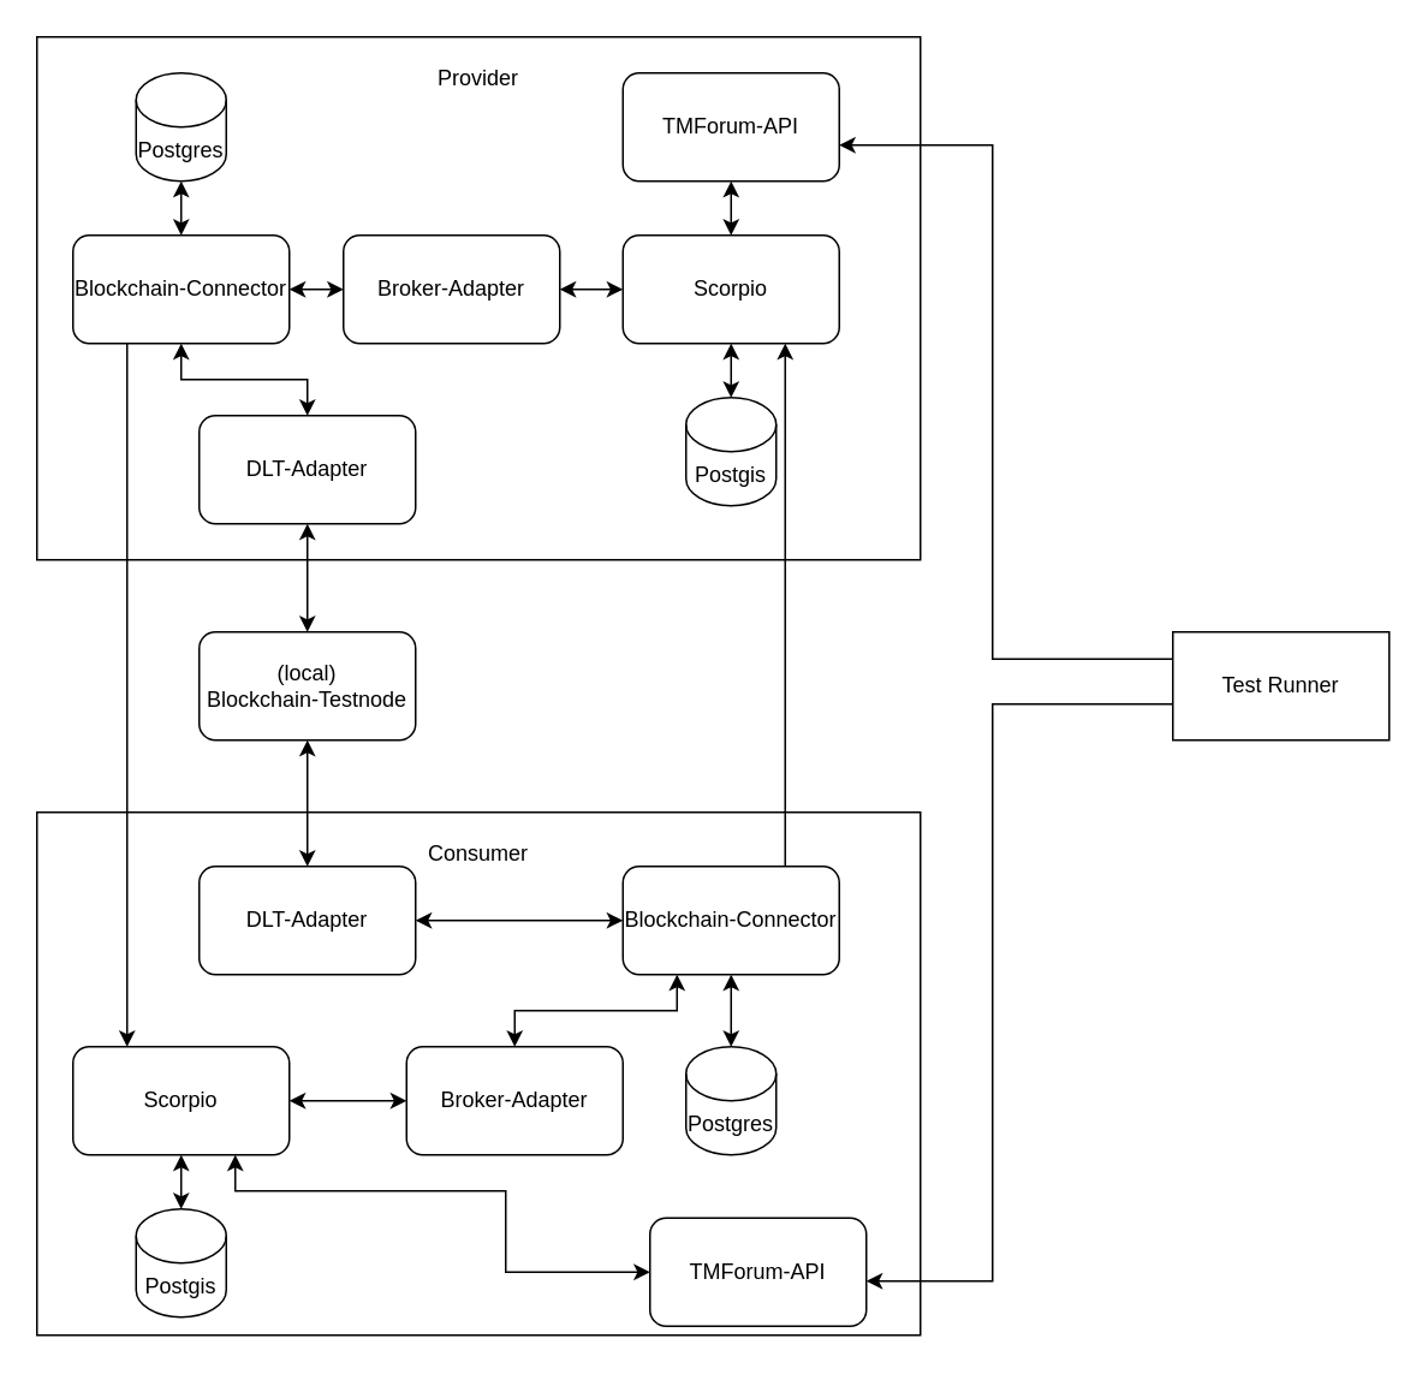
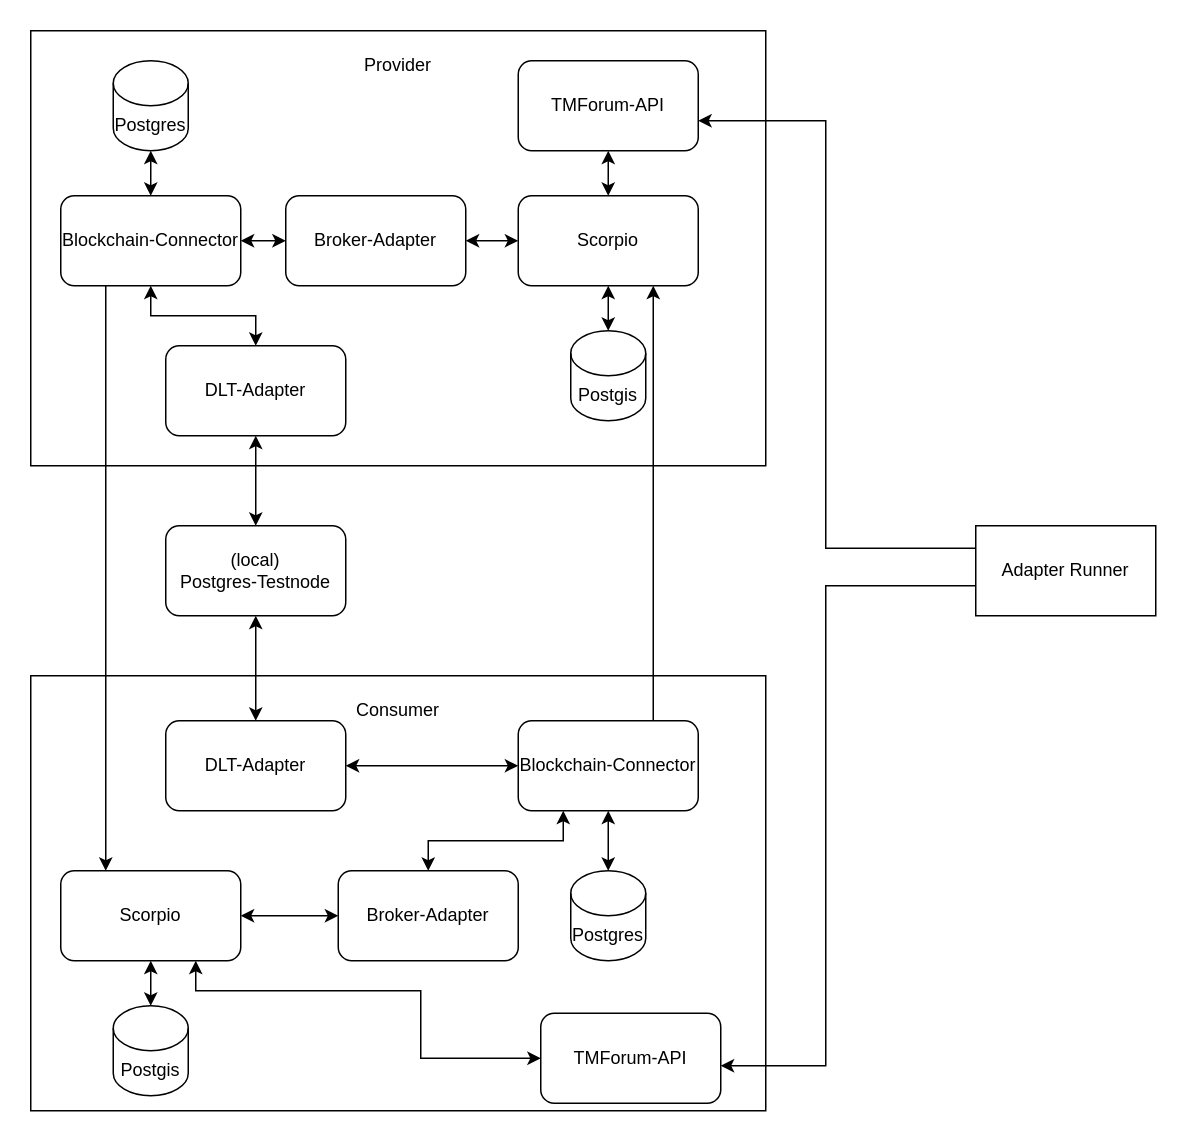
  <mxCell id="0" />
  <mxCell id="1" parent="0" />
- <mxCell id="2" value="&lt;div&gt;(local)&lt;br&gt;&lt;/div&gt;&lt;div&gt;Blockchain-Testnode&lt;/div&gt;" style="rounded=1;whiteSpace=wrap;html=1;" vertex="1" parent="1"><mxGeometry x="110" y="350" width="120" height="60" as="geometry" /></mxCell>
+ <mxCell id="2" value="&lt;div&gt;(local)&lt;br&gt;&lt;/div&gt;&lt;div&gt;Postgres-Testnode&lt;/div&gt;" style="rounded=1;whiteSpace=wrap;html=1;" vertex="1" parent="1"><mxGeometry x="110" y="350" width="120" height="60" as="geometry" /></mxCell>
  <mxCell id="3" value="&lt;div&gt;Provider&lt;/div&gt;&lt;div&gt;&lt;br&gt;&lt;/div&gt;&lt;div&gt;&lt;br&gt;&lt;/div&gt;&lt;div&gt;&lt;br&gt;&lt;/div&gt;&lt;div&gt;&lt;br&gt;&lt;/div&gt;&lt;div&gt;&lt;br&gt;&lt;/div&gt;&lt;div&gt;&lt;br&gt;&lt;/div&gt;&lt;div&gt;&lt;br&gt;&lt;/div&gt;&lt;div&gt;&lt;br&gt;&lt;/div&gt;&lt;div&gt;&lt;br&gt;&lt;/div&gt;&lt;div&gt;&lt;br&gt;&lt;/div&gt;&lt;div&gt;&lt;br&gt;&lt;/div&gt;&lt;div&gt;&lt;br&gt;&lt;/div&gt;&lt;div&gt;&lt;br&gt;&lt;/div&gt;&lt;div&gt;&lt;br&gt;&lt;/div&gt;&lt;div&gt;&lt;br&gt;&lt;/div&gt;&lt;div&gt;&lt;br&gt;&lt;/div&gt;&lt;div&gt;&lt;br&gt;&lt;/div&gt;" style="rounded=0;whiteSpace=wrap;html=1;" vertex="1" parent="1"><mxGeometry x="20" y="20" width="490" height="290" as="geometry" /></mxCell>
  <mxCell id="4" value="TMForum-API" style="rounded=1;whiteSpace=wrap;html=1;" vertex="1" parent="1"><mxGeometry x="345" y="40" width="120" height="60" as="geometry" /></mxCell>
  <mxCell id="5" value="Scorpio" style="rounded=1;whiteSpace=wrap;html=1;" vertex="1" parent="1"><mxGeometry x="345" y="130" width="120" height="60" as="geometry" /></mxCell>
  <mxCell id="6" value="Postgis" style="shape=cylinder3;whiteSpace=wrap;html=1;boundedLbl=1;backgroundOutline=1;size=15;" vertex="1" parent="1"><mxGeometry x="380" y="220" width="50" height="60" as="geometry" /></mxCell>
  <mxCell id="7" value="Broker-Adapter" style="rounded=1;whiteSpace=wrap;html=1;" vertex="1" parent="1"><mxGeometry x="190" y="130" width="120" height="60" as="geometry" /></mxCell>
  <mxCell id="8" value="Blockchain-Connector" style="rounded=1;whiteSpace=wrap;html=1;" vertex="1" parent="1"><mxGeometry y="130" width="120" height="60" as="geometry" x="40" /></mxCell>
  <mxCell id="9" value="DLT-Adapter" style="rounded=1;whiteSpace=wrap;html=1;" vertex="1" parent="1"><mxGeometry x="110" y="230" width="120" height="60" as="geometry" /></mxCell>
  <mxCell id="10" value="Postgres" style="shape=cylinder3;whiteSpace=wrap;html=1;boundedLbl=1;backgroundOutline=1;size=15;" vertex="1" parent="1"><mxGeometry x="75" y="40" width="50" height="60" as="geometry" /></mxCell>
  <mxCell id="11" value="" style="endArrow=classic;startArrow=classic;html=1;rounded=0;entryX=0.5;entryY=1;entryDx=0;entryDy=0;exitX=0.5;exitY=0;exitDx=0;exitDy=0;" edge="1" parent="1" source="5" target="4"><mxGeometry width="50" height="50" relative="1" as="geometry"><mxPoint x="610" y="230" as="sourcePoint" /><mxPoint x="660" y="180" as="targetPoint" /></mxGeometry></mxCell>
  <mxCell id="12" value="" style="endArrow=classic;startArrow=classic;html=1;rounded=0;entryX=0.5;entryY=1;entryDx=0;entryDy=0;exitX=0.5;exitY=0;exitDx=0;exitDy=0;exitPerimeter=0;" edge="1" parent="1" source="6" target="5"><mxGeometry width="50" height="50" relative="1" as="geometry"><mxPoint x="405" y="210" as="sourcePoint" /><mxPoint x="460" y="380" as="targetPoint" /></mxGeometry></mxCell>
  <mxCell id="13" value="" style="endArrow=classic;startArrow=classic;html=1;rounded=0;entryX=0;entryY=0.5;entryDx=0;entryDy=0;" edge="1" parent="1" source="7" target="5"><mxGeometry width="50" height="50" relative="1" as="geometry"><mxPoint x="110" y="450" as="sourcePoint" /><mxPoint x="160" y="400" as="targetPoint" /></mxGeometry></mxCell>
  <mxCell id="14" value="" style="endArrow=classic;startArrow=classic;html=1;rounded=0;entryX=0;entryY=0.5;entryDx=0;entryDy=0;exitX=1;exitY=0.5;exitDx=0;exitDy=0;" edge="1" parent="1" source="8" target="7"><mxGeometry width="50" height="50" relative="1" as="geometry"><mxPoint x="0" y="440" as="sourcePoint" /><mxPoint x="50" y="390" as="targetPoint" /></mxGeometry></mxCell>
  <mxCell id="15" value="" style="endArrow=classic;startArrow=classic;html=1;rounded=0;entryX=0.5;entryY=1;entryDx=0;entryDy=0;entryPerimeter=0;" edge="1" parent="1" source="8" target="10"><mxGeometry width="50" height="50" relative="1" as="geometry"><mxPoint x="-120" y="200" as="sourcePoint" /><mxPoint x="-70" y="150" as="targetPoint" /></mxGeometry></mxCell>
  <mxCell id="16" value="" style="endArrow=classic;startArrow=classic;html=1;rounded=0;entryX=0.5;entryY=1;entryDx=0;entryDy=0;exitX=0.5;exitY=0;exitDx=0;exitDy=0;" edge="1" parent="1" source="9" target="8"><mxGeometry width="50" height="50" relative="1" as="geometry"><mxPoint x="-70" y="240" as="sourcePoint" /><mxPoint x="-20" y="190" as="targetPoint" /><Array as="points"><mxPoint x="170" y="210" /><mxPoint x="100" y="210" /></Array></mxGeometry></mxCell>
  <mxCell id="17" value="" style="endArrow=classic;startArrow=classic;html=1;rounded=0;entryX=0.5;entryY=1;entryDx=0;entryDy=0;exitX=0.5;exitY=0;exitDx=0;exitDy=0;" edge="1" parent="1" source="2" target="9"><mxGeometry width="50" height="50" relative="1" as="geometry"><mxPoint x="10" y="450" as="sourcePoint" /><mxPoint x="60" y="400" as="targetPoint" /></mxGeometry></mxCell>
  <mxCell id="18" value="&lt;div&gt;Consumer&lt;/div&gt;&lt;div&gt;&lt;br&gt;&lt;/div&gt;&lt;div&gt;&lt;br&gt;&lt;/div&gt;&lt;div&gt;&lt;br&gt;&lt;/div&gt;&lt;div&gt;&lt;br&gt;&lt;/div&gt;&lt;div&gt;&lt;br&gt;&lt;/div&gt;&lt;div&gt;&lt;br&gt;&lt;/div&gt;&lt;div&gt;&lt;br&gt;&lt;/div&gt;&lt;div&gt;&lt;br&gt;&lt;/div&gt;&lt;div&gt;&lt;br&gt;&lt;/div&gt;&lt;div&gt;&lt;br&gt;&lt;/div&gt;&lt;div&gt;&lt;br&gt;&lt;/div&gt;&lt;div&gt;&lt;br&gt;&lt;/div&gt;&lt;div&gt;&lt;br&gt;&lt;/div&gt;&lt;div&gt;&lt;br&gt;&lt;/div&gt;&lt;div&gt;&lt;br&gt;&lt;/div&gt;&lt;div&gt;&lt;br&gt;&lt;/div&gt;&lt;div&gt;&lt;br&gt;&lt;/div&gt;" style="rounded=0;whiteSpace=wrap;html=1;" vertex="1" parent="1"><mxGeometry x="20" y="450" width="490" height="290" as="geometry" /></mxCell>
  <mxCell id="19" value="DLT-Adapter" style="rounded=1;whiteSpace=wrap;html=1;" vertex="1" parent="1"><mxGeometry x="110" y="480" width="120" height="60" as="geometry" /></mxCell>
  <mxCell id="20" style="edgeStyle=orthogonalEdgeStyle;rounded=0;orthogonalLoop=1;jettySize=auto;html=1;exitX=0.5;exitY=1;exitDx=0;exitDy=0;" edge="1" parent="1"><mxGeometry relative="1" as="geometry"><mxPoint x="420" y="710" as="sourcePoint" /><mxPoint x="420" y="710" as="targetPoint" /></mxGeometry></mxCell>
  <mxCell id="21" value="" style="endArrow=classic;startArrow=classic;html=1;rounded=0;entryX=0.5;entryY=1;entryDx=0;entryDy=0;" edge="1" parent="1" source="19" target="2"><mxGeometry width="50" height="50" relative="1" as="geometry"><mxPoint x="-50" y="460" as="sourcePoint" /><mxPoint x="0" y="410" as="targetPoint" /></mxGeometry></mxCell>
  <mxCell id="22" value="Broker-Adapter" style="rounded=1;whiteSpace=wrap;html=1;" vertex="1" parent="1"><mxGeometry x="225" y="580" width="120" height="60" as="geometry" /></mxCell>
  <mxCell id="23" value="Blockchain-Connector" style="rounded=1;whiteSpace=wrap;html=1;" vertex="1" parent="1"><mxGeometry x="345" y="480" width="120" height="60" as="geometry" /></mxCell>
  <mxCell id="24" value="Postgres" style="shape=cylinder3;whiteSpace=wrap;html=1;boundedLbl=1;backgroundOutline=1;size=15;" vertex="1" parent="1"><mxGeometry x="380" y="580" width="50" height="60" as="geometry" /></mxCell>
  <mxCell id="25" value="" style="endArrow=classic;startArrow=classic;html=1;rounded=0;entryX=0.5;entryY=1;entryDx=0;entryDy=0;exitX=0.5;exitY=0;exitDx=0;exitDy=0;exitPerimeter=0;" edge="1" parent="1" source="24" target="23"><mxGeometry width="50" height="50" relative="1" as="geometry"><mxPoint x="580" y="620" as="sourcePoint" /><mxPoint x="630" y="570" as="targetPoint" /></mxGeometry></mxCell>
  <mxCell id="26" value="" style="endArrow=classic;html=1;rounded=0;entryX=0.75;entryY=1;entryDx=0;entryDy=0;exitX=0.75;exitY=0;exitDx=0;exitDy=0;" edge="1" parent="1" source="23" target="5"><mxGeometry width="50" height="50" relative="1" as="geometry"><mxPoint x="540" y="370" as="sourcePoint" /><mxPoint x="590" y="320" as="targetPoint" /></mxGeometry></mxCell>
  <mxCell id="27" value="Scorpio" style="rounded=1;whiteSpace=wrap;html=1;" vertex="1" parent="1"><mxGeometry y="580" width="120" height="60" as="geometry" x="40" /></mxCell>
  <mxCell id="28" value="TMForum-API" style="rounded=1;whiteSpace=wrap;html=1;" vertex="1" parent="1"><mxGeometry x="360" y="675" width="120" height="60" as="geometry" /></mxCell>
  <mxCell id="29" value="Postgis" style="shape=cylinder3;whiteSpace=wrap;html=1;boundedLbl=1;backgroundOutline=1;size=15;" vertex="1" parent="1"><mxGeometry x="75" y="670" width="50" height="60" as="geometry" /></mxCell>
  <mxCell id="30" value="" style="endArrow=classic;startArrow=classic;html=1;rounded=0;entryX=0.75;entryY=1;entryDx=0;entryDy=0;exitX=0;exitY=0.5;exitDx=0;exitDy=0;" edge="1" parent="1" source="28" target="27"><mxGeometry width="50" height="50" relative="1" as="geometry"><mxPoint x="-110" y="630" as="sourcePoint" /><mxPoint x="-60" y="580" as="targetPoint" /><Array as="points"><mxPoint x="280" y="705" /><mxPoint x="280" y="660" /><mxPoint x="130" y="660" /></Array></mxGeometry></mxCell>
  <mxCell id="31" value="" style="endArrow=classic;startArrow=classic;html=1;rounded=0;entryX=0;entryY=0.5;entryDx=0;entryDy=0;exitX=1;exitY=0.5;exitDx=0;exitDy=0;" edge="1" parent="1" source="27" target="22"><mxGeometry width="50" height="50" relative="1" as="geometry"><mxPoint x="-150" y="640" as="sourcePoint" /><mxPoint x="-100" y="590" as="targetPoint" /></mxGeometry></mxCell>
  <mxCell id="32" value="" style="endArrow=classic;startArrow=classic;html=1;rounded=0;entryX=0;entryY=0.5;entryDx=0;entryDy=0;" edge="1" parent="1" source="19" target="23"><mxGeometry width="50" height="50" relative="1" as="geometry"><mxPoint x="250" y="550" as="sourcePoint" /><mxPoint x="300" y="500" as="targetPoint" /></mxGeometry></mxCell>
  <mxCell id="33" value="" style="endArrow=classic;startArrow=classic;html=1;rounded=0;entryX=0.25;entryY=1;entryDx=0;entryDy=0;exitX=0.5;exitY=0;exitDx=0;exitDy=0;" edge="1" parent="1" source="22" target="23"><mxGeometry width="50" height="50" relative="1" as="geometry"><mxPoint x="310" y="710" as="sourcePoint" /><mxPoint x="360" y="660" as="targetPoint" /><Array as="points"><mxPoint x="285" y="560" /><mxPoint x="375" y="560" /></Array></mxGeometry></mxCell>
  <mxCell id="34" value="" style="endArrow=classic;html=1;rounded=0;exitX=0.25;exitY=1;exitDx=0;exitDy=0;entryX=0.25;entryY=0;entryDx=0;entryDy=0;" edge="1" parent="1" source="8" target="27"><mxGeometry width="50" height="50" relative="1" as="geometry"><mxPoint x="-20" y="390" as="sourcePoint" /><mxPoint x="30" y="340" as="targetPoint" /></mxGeometry></mxCell>
- <mxCell id="35" value="Test Runner" style="rounded=0;whiteSpace=wrap;html=1;" vertex="1" parent="1"><mxGeometry x="650" y="350" width="120" height="60" as="geometry" /></mxCell>
+ <mxCell id="35" value="Adapter Runner" style="rounded=0;whiteSpace=wrap;html=1;" vertex="1" parent="1"><mxGeometry x="650" y="350" width="120" height="60" as="geometry" /></mxCell>
  <mxCell id="36" value="" style="endArrow=classic;html=1;rounded=0;exitX=0;exitY=0.25;exitDx=0;exitDy=0;entryX=1;entryY=0.5;entryDx=0;entryDy=0;" edge="1" parent="1" source="35"><mxGeometry width="50" height="50" relative="1" as="geometry"><mxPoint x="650" y="375" as="sourcePoint" /><mxPoint x="465" y="80" as="targetPoint" /><Array as="points"><mxPoint x="550" y="365" /><mxPoint x="550" y="80" /></Array></mxGeometry></mxCell>
  <mxCell id="37" value="" style="endArrow=classic;html=1;rounded=0;exitX=0;exitY=0.75;exitDx=0;exitDy=0;entryX=1;entryY=0.5;entryDx=0;entryDy=0;" edge="1" parent="1"><mxGeometry width="50" height="50" relative="1" as="geometry"><mxPoint x="650" y="390" as="sourcePoint" /><mxPoint x="480" y="710" as="targetPoint" /><Array as="points"><mxPoint x="550" y="390" /><mxPoint x="550" y="710" /></Array></mxGeometry></mxCell>
  <mxCell id="38" value="" style="endArrow=classic;startArrow=classic;html=1;rounded=0;entryX=0.5;entryY=1;entryDx=0;entryDy=0;exitX=0.5;exitY=0;exitDx=0;exitDy=0;exitPerimeter=0;" edge="1" parent="1" source="29" target="27"><mxGeometry width="50" height="50" relative="1" as="geometry"><mxPoint x="60" y="860" as="sourcePoint" /><mxPoint x="110" y="810" as="targetPoint" /></mxGeometry></mxCell>
